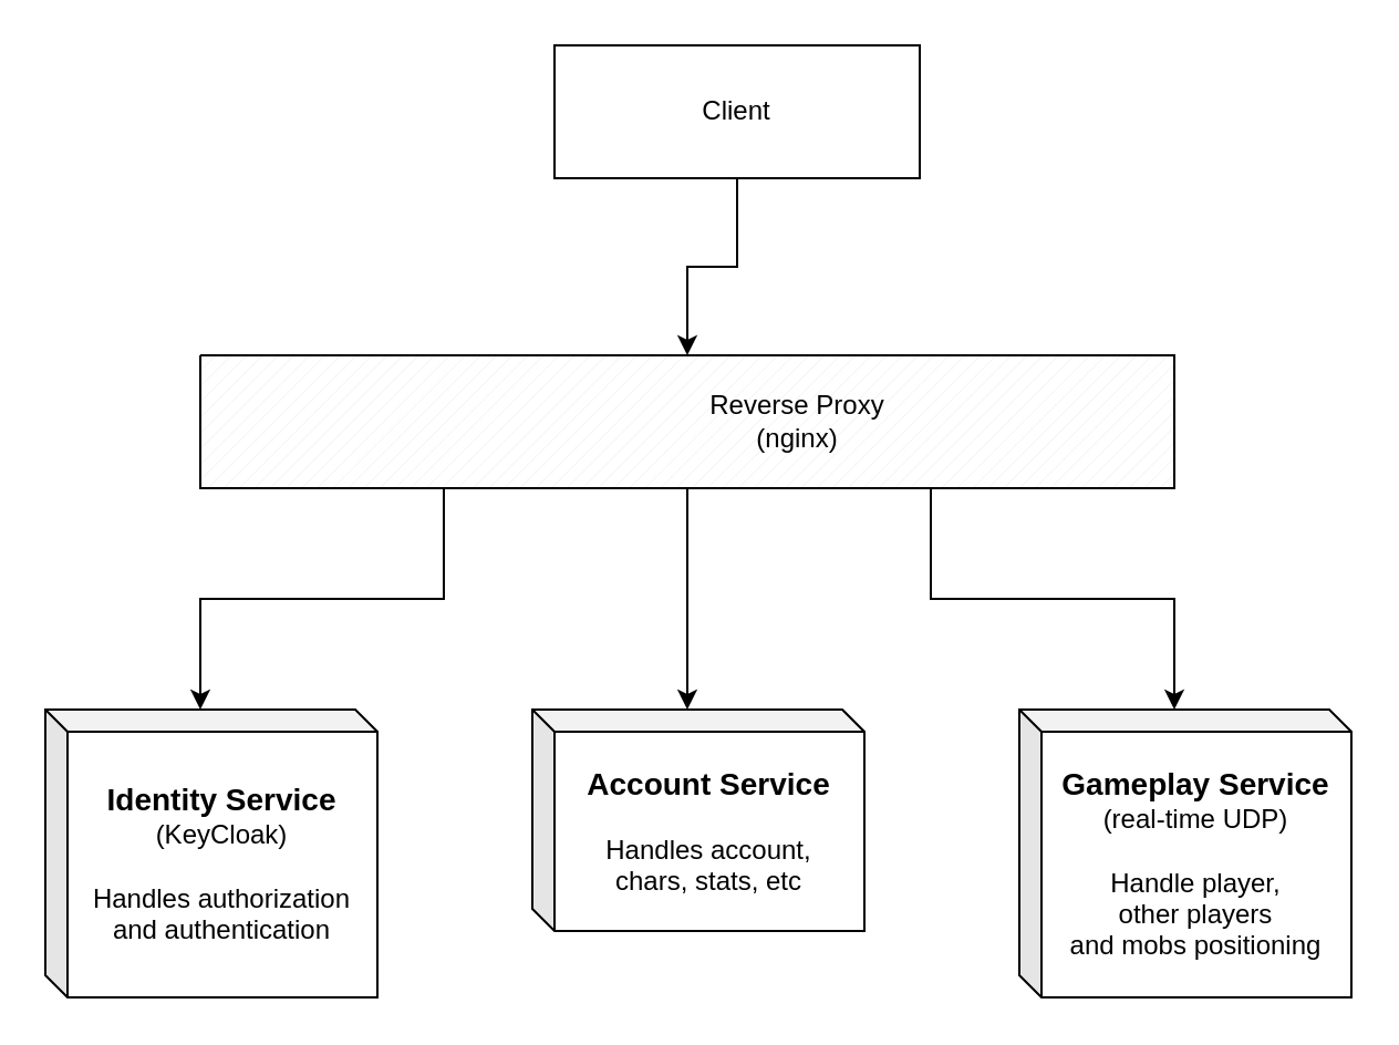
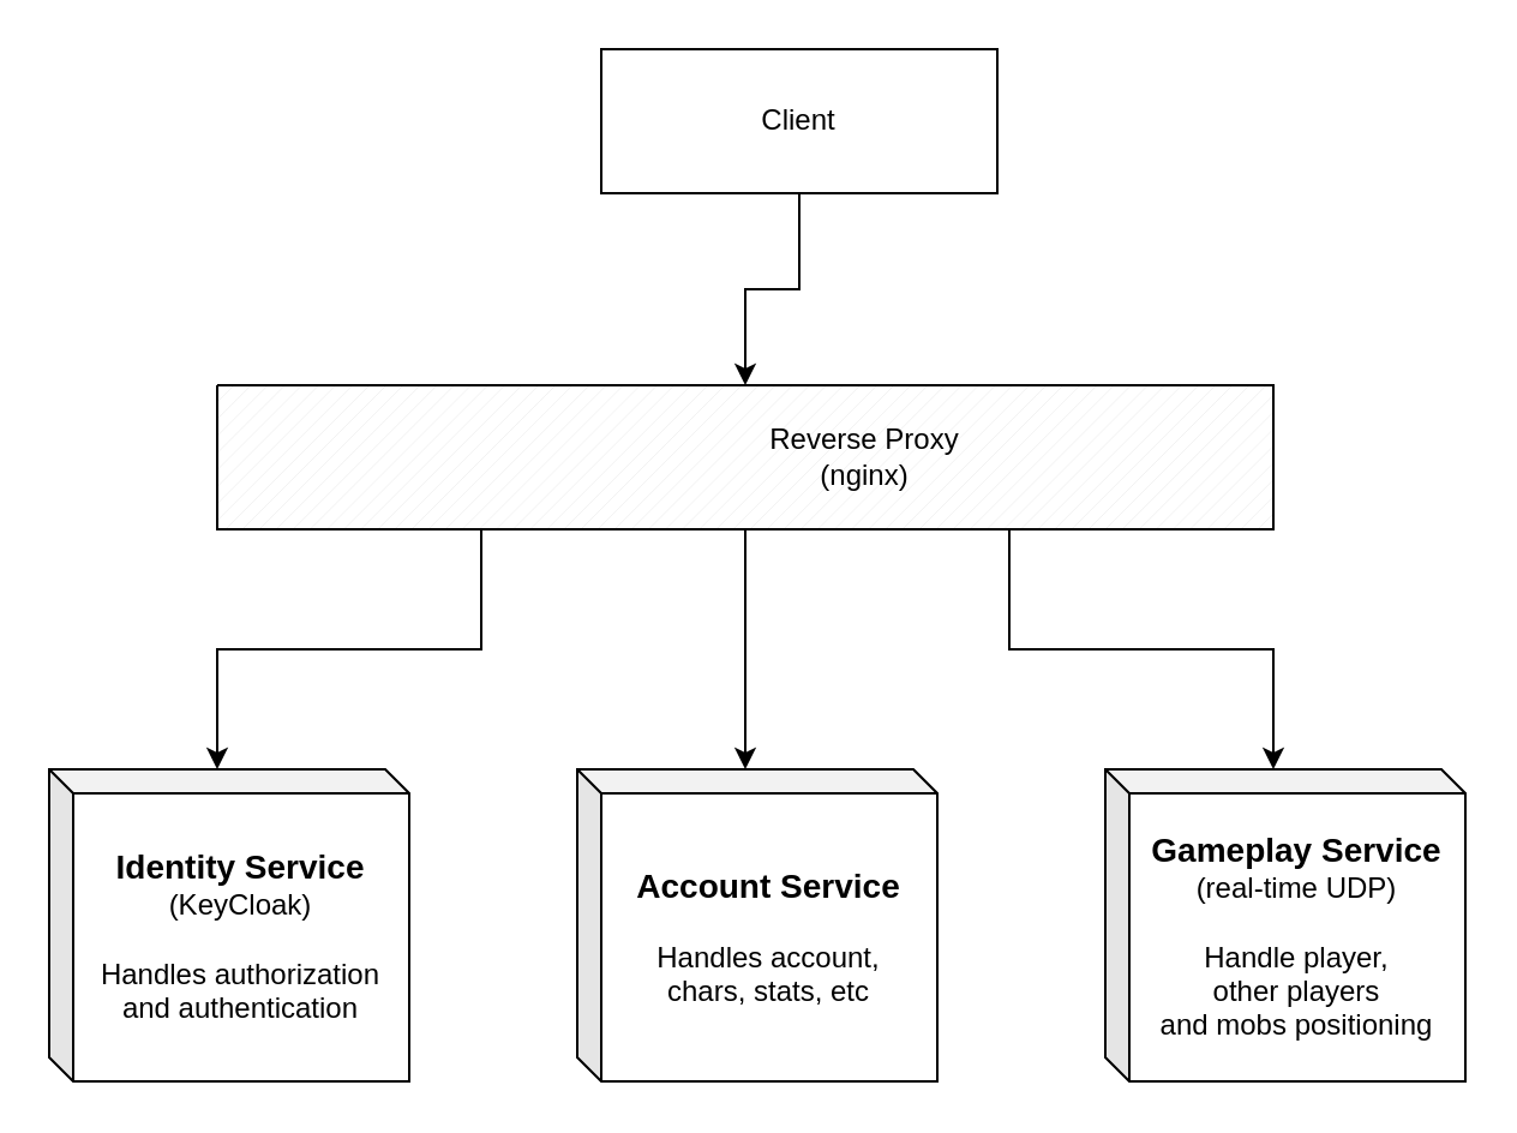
  <mxCell id="0" />
  <mxCell id="1" parent="0" />
  <mxCell id="2" value="Client" style="rounded=0;whiteSpace=wrap;html=1;" vertex="1" parent="1"><mxGeometry x="250" y="20" width="165" height="60" as="geometry" /></mxCell>
  <mxCell id="3" value="" style="verticalLabelPosition=bottom;verticalAlign=top;html=1;shape=mxgraph.basic.patternFillRect;fillStyle=diag;step=5;fillStrokeWidth=0.2;fillStrokeColor=#dddddd;" vertex="1" parent="1"><mxGeometry x="90" y="160" width="440" height="60" as="geometry" /></mxCell>
  <mxCell id="4" value="Reverse Proxy (nginx)" style="text;html=1;align=center;verticalAlign=middle;whiteSpace=wrap;rounded=0;" vertex="1" parent="1"><mxGeometry x="300" y="175" width="120" height="30" as="geometry" /></mxCell>
  <mxCell id="5" style="edgeStyle=orthogonalEdgeStyle;rounded=0;orthogonalLoop=1;jettySize=auto;html=1;exitX=0.5;exitY=1;exitDx=0;exitDy=0;entryX=0.5;entryY=0;entryDx=0;entryDy=0;entryPerimeter=0;" edge="1" parent="1" source="2" target="3"><mxGeometry relative="1" as="geometry" /></mxCell>
  <mxCell id="6" value="&lt;b&gt;&lt;font style=&quot;font-size: 14px;&quot;&gt;Identity Service&lt;br&gt;&lt;/font&gt;&lt;/b&gt;(KeyCloak)&lt;br&gt;&lt;br&gt;Handles authorization and authentication" style="shape=cube;whiteSpace=wrap;html=1;boundedLbl=1;backgroundOutline=1;darkOpacity=0.05;darkOpacity2=0.1;size=10;" vertex="1" parent="1"><mxGeometry x="20" y="320" width="150" height="130" as="geometry" /></mxCell>
- <mxCell id="7" value="&lt;b&gt;&lt;font style=&quot;font-size: 14px;&quot;&gt;Account Service&lt;br&gt;&lt;/font&gt;&lt;/b&gt;&lt;br&gt;Handles account,&lt;div&gt;chars, stats, etc&lt;/div&gt;" style="shape=cube;whiteSpace=wrap;html=1;boundedLbl=1;backgroundOutline=1;darkOpacity=0.05;darkOpacity2=0.1;size=10;" vertex="1" parent="1"><mxGeometry x="240" y="320" width="150" height="100" as="geometry" /></mxCell>
+ <mxCell id="7" value="&lt;b&gt;&lt;font style=&quot;font-size: 14px;&quot;&gt;Account Service&lt;br&gt;&lt;/font&gt;&lt;/b&gt;&lt;br&gt;Handles account,&lt;div&gt;chars, stats, etc&lt;/div&gt;" style="shape=cube;whiteSpace=wrap;html=1;boundedLbl=1;backgroundOutline=1;darkOpacity=0.05;darkOpacity2=0.1;size=10;" vertex="1" parent="1"><mxGeometry x="240" y="320" width="150" height="130" as="geometry" /></mxCell>
  <mxCell id="8" value="&lt;b&gt;&lt;font style=&quot;font-size: 14px;&quot;&gt;Gameplay Service&lt;br&gt;&lt;/font&gt;&lt;/b&gt;(real-time UDP)&lt;br&gt;&lt;br&gt;Handle player,&lt;div&gt;other players&lt;/div&gt;&lt;div&gt;and mobs positioning&lt;/div&gt;" style="shape=cube;whiteSpace=wrap;html=1;boundedLbl=1;backgroundOutline=1;darkOpacity=0.05;darkOpacity2=0.1;size=10;" vertex="1" parent="1"><mxGeometry x="460" y="320" width="150" height="130" as="geometry" /></mxCell>
  <mxCell id="9" style="edgeStyle=orthogonalEdgeStyle;rounded=0;orthogonalLoop=1;jettySize=auto;html=1;exitX=0.25;exitY=1;exitDx=0;exitDy=0;exitPerimeter=0;entryX=0;entryY=0;entryDx=70;entryDy=0;entryPerimeter=0;" edge="1" parent="1" source="3" target="6"><mxGeometry relative="1" as="geometry" /></mxCell>
  <mxCell id="10" style="edgeStyle=orthogonalEdgeStyle;rounded=0;orthogonalLoop=1;jettySize=auto;html=1;exitX=0.5;exitY=1;exitDx=0;exitDy=0;exitPerimeter=0;entryX=0;entryY=0;entryDx=70;entryDy=0;entryPerimeter=0;" edge="1" parent="1" source="3" target="7"><mxGeometry relative="1" as="geometry" /></mxCell>
  <mxCell id="11" style="edgeStyle=orthogonalEdgeStyle;rounded=0;orthogonalLoop=1;jettySize=auto;html=1;exitX=0.75;exitY=1;exitDx=0;exitDy=0;exitPerimeter=0;entryX=0;entryY=0;entryDx=70;entryDy=0;entryPerimeter=0;" edge="1" parent="1" source="3" target="8"><mxGeometry relative="1" as="geometry" /></mxCell>
